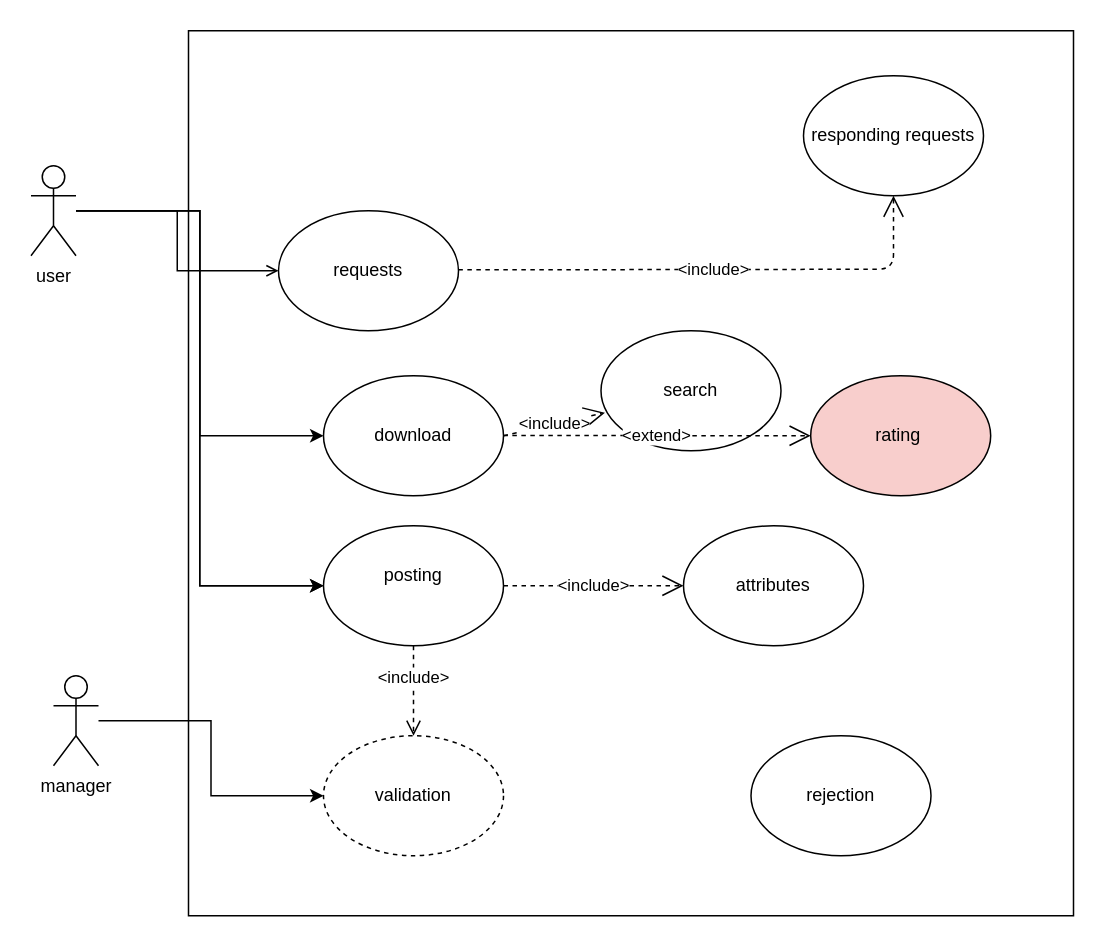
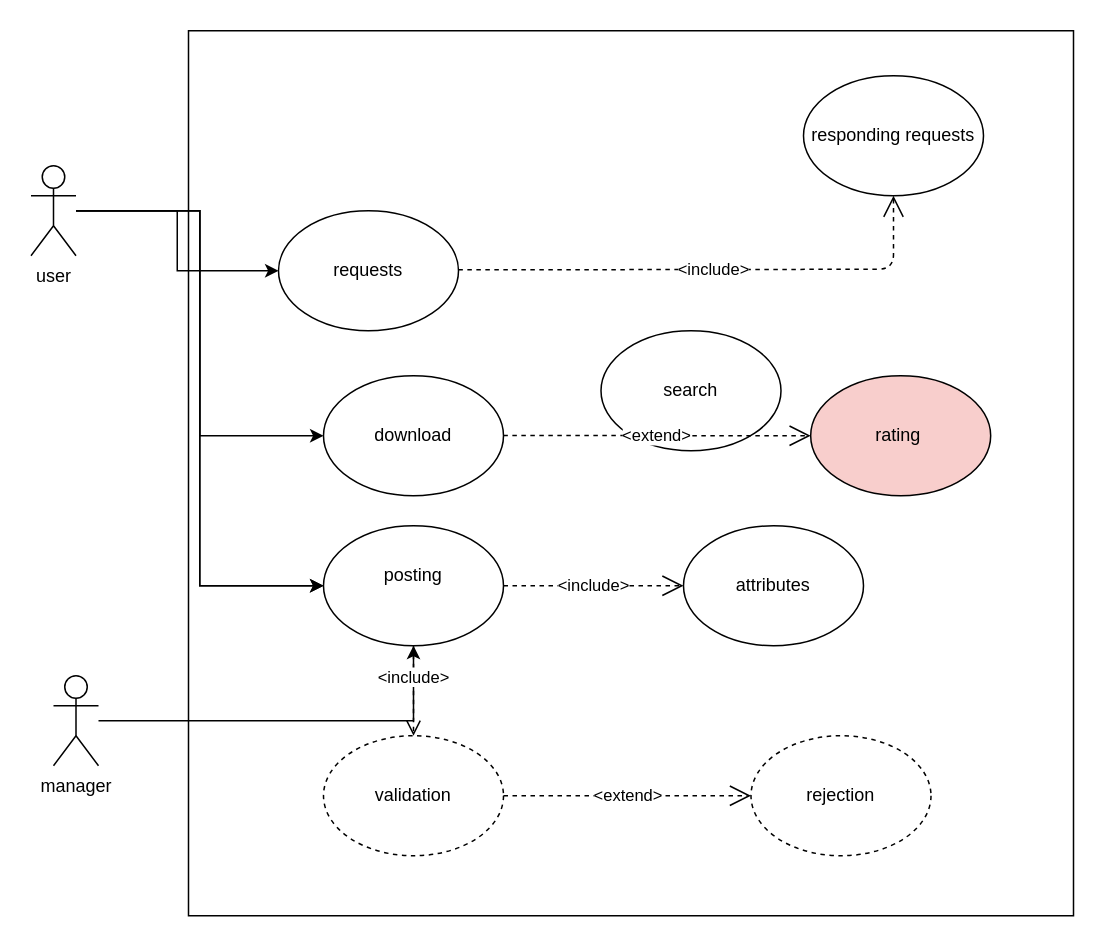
  <mxCell id="0" />
  <mxCell id="1" parent="0" />
  <mxCell id="2" value="" style="whiteSpace=wrap;html=1;aspect=fixed;" parent="1" vertex="1"><mxGeometry x="125" y="20" width="590" height="590" as="geometry" /></mxCell>
  <mxCell id="3" style="edgeStyle=orthogonalEdgeStyle;rounded=0;orthogonalLoop=1;jettySize=auto;html=1;entryX=0;entryY=0.5;entryDx=0;entryDy=0;" parent="1" source="6" target="11" edge="1"><mxGeometry relative="1" as="geometry" /></mxCell>
  <mxCell id="4" style="edgeStyle=orthogonalEdgeStyle;rounded=0;orthogonalLoop=1;jettySize=auto;html=1;entryX=0;entryY=0.5;entryDx=0;entryDy=0;" parent="1" source="6" target="11" edge="1"><mxGeometry relative="1" as="geometry" /></mxCell>
  <mxCell id="5" style="edgeStyle=orthogonalEdgeStyle;rounded=0;orthogonalLoop=1;jettySize=auto;html=1;entryX=0;entryY=0.5;entryDx=0;entryDy=0;" parent="1" source="6" target="15" edge="1"><mxGeometry relative="1" as="geometry" /></mxCell>
  <mxCell id="6" value="user&lt;br&gt;&lt;br&gt;" style="shape=umlActor;verticalLabelPosition=bottom;labelBackgroundColor=#ffffff;verticalAlign=top;html=1;outlineConnect=0;" parent="1" vertex="1"><mxGeometry x="20" y="110" width="30" height="60" as="geometry" /></mxCell>
  <mxCell id="7" value="requests" style="ellipse;whiteSpace=wrap;html=1;" parent="1" vertex="1"><mxGeometry x="185" y="140" width="120" height="80" as="geometry" /></mxCell>
- <mxCell id="8" style="edgeStyle=orthogonalEdgeStyle;rounded=0;orthogonalLoop=1;jettySize=auto;html=1;" parent="1" source="9" target="12" edge="1"><mxGeometry relative="1" as="geometry" /></mxCell>
+ <mxCell id="8" style="edgeStyle=orthogonalEdgeStyle;rounded=0;orthogonalLoop=1;jettySize=auto;html=1;" parent="1" source="9" target="11" edge="1"><mxGeometry relative="1" as="geometry" /></mxCell>
  <mxCell id="9" value="manager" style="shape=umlActor;verticalLabelPosition=bottom;labelBackgroundColor=#ffffff;verticalAlign=top;html=1;outlineConnect=0;" parent="1" vertex="1"><mxGeometry x="35" y="450" width="30" height="60" as="geometry" /></mxCell>
  <mxCell id="10" value="responding requests&lt;br&gt;" style="ellipse;whiteSpace=wrap;html=1;" parent="1" vertex="1"><mxGeometry x="535" y="50" width="120" height="80" as="geometry" /></mxCell>
  <mxCell id="11" value="posting&lt;br&gt;&lt;br&gt;" style="ellipse;whiteSpace=wrap;html=1;" parent="1" vertex="1"><mxGeometry x="215" y="350" width="120" height="80" as="geometry" /></mxCell>
  <mxCell id="12" value="validation&lt;br&gt;" style="ellipse;whiteSpace=wrap;html=1;dashed=1;" parent="1" vertex="1"><mxGeometry x="215" y="490" width="120" height="80" as="geometry" /></mxCell>
  <mxCell id="13" value="attributes&lt;br&gt;" style="ellipse;whiteSpace=wrap;html=1;" parent="1" vertex="1"><mxGeometry x="455" y="350" width="120" height="80" as="geometry" /></mxCell>
- <mxCell id="14" style="edgeStyle=orthogonalEdgeStyle;rounded=0;orthogonalLoop=1;jettySize=auto;html=1;endArrow=open;" parent="1" source="6" target="7" edge="1"><mxGeometry relative="1" as="geometry" /></mxCell>
+ <mxCell id="14" style="edgeStyle=orthogonalEdgeStyle;rounded=0;orthogonalLoop=1;jettySize=auto;html=1;" parent="1" source="6" target="7" edge="1"><mxGeometry relative="1" as="geometry" /></mxCell>
  <mxCell id="15" value="download" style="ellipse;whiteSpace=wrap;html=1;" parent="1" vertex="1"><mxGeometry x="215" y="250" width="120" height="80" as="geometry" /></mxCell>
  <mxCell id="16" value="search" style="ellipse;whiteSpace=wrap;html=1;" parent="1" vertex="1"><mxGeometry x="400" y="220" width="120" height="80" as="geometry" /></mxCell>
  <mxCell id="17" value="rating&amp;nbsp;" style="ellipse;whiteSpace=wrap;html=1;fillColor=#f8cecc;" parent="1" vertex="1"><mxGeometry x="539.786" y="250" width="120" height="80" as="geometry" /></mxCell>
- <mxCell id="18" value="rejection" style="ellipse;whiteSpace=wrap;html=1;" vertex="1" parent="1"><mxGeometry x="500" y="490" width="120" height="80" as="geometry" /></mxCell>
- <mxCell id="19" value="&amp;lt;include&amp;gt;" style="endArrow=open;endSize=12;dashed=1;html=1;exitX=1;exitY=0.5;exitDx=0;exitDy=0;entryX=0.022;entryY=0.683;entryDx=0;entryDy=0;entryPerimeter=0;" edge="1" parent="1" source="15" target="16"><mxGeometry width="160" relative="1" as="geometry"><mxPoint x="255" y="239.5" as="sourcePoint" /><mxPoint x="415" y="239.5" as="targetPoint" /></mxGeometry></mxCell>
+ <mxCell id="18" value="rejection" style="ellipse;whiteSpace=wrap;html=1;dashed=1;" vertex="1" parent="1"><mxGeometry x="500" y="490" width="120" height="80" as="geometry" /></mxCell>
  <mxCell id="20" value="&amp;lt;include&amp;gt;" style="endArrow=open;endSize=12;dashed=1;html=1;exitX=1;exitY=0.5;exitDx=0;exitDy=0;entryX=0;entryY=0.5;entryDx=0;entryDy=0;" edge="1" parent="1" source="11" target="13"><mxGeometry width="160" relative="1" as="geometry"><mxPoint x="340" y="380" as="sourcePoint" /><mxPoint x="410" y="380" as="targetPoint" /></mxGeometry></mxCell>
  <mxCell id="21" value="&lt;div&gt;&amp;lt;include&amp;gt;&lt;/div&gt;" style="html=1;verticalAlign=bottom;endArrow=open;dashed=1;endSize=8;entryX=0.5;entryY=0;entryDx=0;entryDy=0;" edge="1" parent="1" target="12"><mxGeometry relative="1" as="geometry"><mxPoint x="275" y="430" as="sourcePoint" /><mxPoint x="274.397" y="480.207" as="targetPoint" /></mxGeometry></mxCell>
+ <mxCell id="22" value="&amp;lt;extend&amp;gt;" style="endArrow=open;endSize=12;dashed=1;html=1;exitX=1;exitY=0.5;exitDx=0;exitDy=0;entryX=0;entryY=0.5;entryDx=0;entryDy=0;" edge="1" parent="1" source="12" target="18"><mxGeometry width="160" relative="1" as="geometry"><mxPoint x="40" y="630" as="sourcePoint" /><mxPoint x="200" y="630" as="targetPoint" /></mxGeometry></mxCell>
  <mxCell id="23" value="&amp;lt;extend&amp;gt;" style="endArrow=open;endSize=12;dashed=1;html=1;exitX=1;exitY=0.5;exitDx=0;exitDy=0;entryX=0;entryY=0.5;entryDx=0;entryDy=0;" edge="1" parent="1" target="17"><mxGeometry width="160" relative="1" as="geometry"><mxPoint x="334.897" y="289.862" as="sourcePoint" /><mxPoint x="499.724" y="289.862" as="targetPoint" /></mxGeometry></mxCell>
  <mxCell id="24" value="&amp;lt;include&amp;gt;" style="endArrow=open;endSize=12;dashed=1;html=1;exitX=1;exitY=0.5;exitDx=0;exitDy=0;entryX=0.5;entryY=1;entryDx=0;entryDy=0;" edge="1" parent="1" target="10"><mxGeometry width="160" relative="1" as="geometry"><mxPoint x="304.897" y="179.414" as="sourcePoint" /><mxPoint x="509.724" y="179.414" as="targetPoint" /><Array as="points"><mxPoint x="595" y="179" /></Array></mxGeometry></mxCell>
